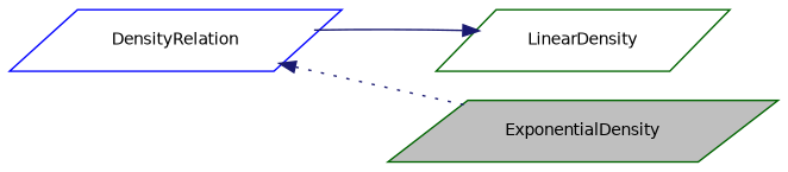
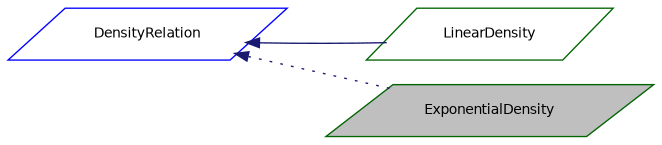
  digraph {
    rankdir=LR
    node [color=darkgreen fillcolor=white fontname=Helvetica fontsize=10 shape=parallelogram style=filled]
    edge [color=midnightblue dir=back fontname=Helvetica fontsize=10 labelfontname=Helvetica labelfontsize=10]
    n1 [fillcolor=grey75 fontcolor=black height=0.2 label=ExponentialDensity width=0.4]
    n2 [height=0.2 label=LinearDensity width=0.4]
    n3 [color=blue height=0.2 label=DensityRelation width=0.4]
    n3 -> n1 [style=dotted]
-   n2 -> n3 [style=solid]
+   n3 -> n2 [style=solid]
  }
